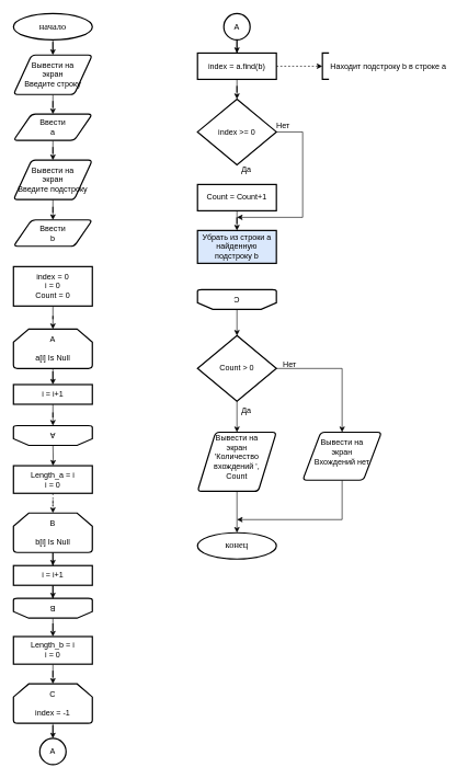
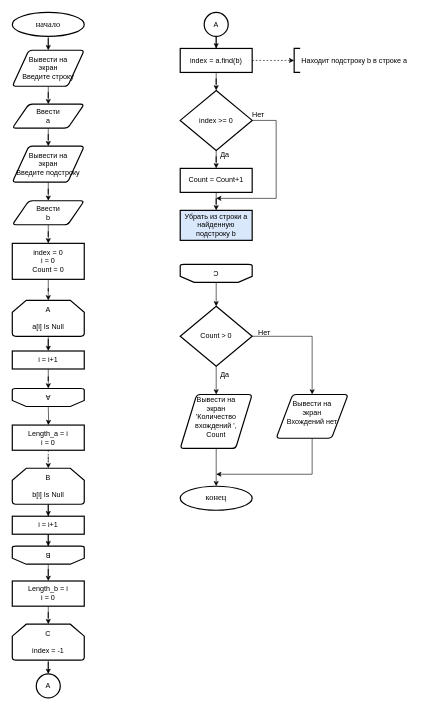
  <mxCell id="0" />
  <mxCell id="1" parent="0" />
  <mxCell id="2" style="edgeStyle=orthogonalEdgeStyle;rounded=0;orthogonalLoop=1;jettySize=auto;html=1;" edge="1" parent="1" source="3" target="5"><mxGeometry relative="1" as="geometry" /></mxCell>
  <mxCell id="3" value="&lt;font style=&quot;font-size: 14px;&quot; face=&quot;Times New Roman&quot;&gt;начало&lt;/font&gt;" style="strokeWidth=2;html=1;shape=mxgraph.flowchart.start_1;whiteSpace=wrap;" vertex="1" parent="1"><mxGeometry x="20" y="20" width="120" height="40" as="geometry" /></mxCell>
  <mxCell id="4" style="edgeStyle=orthogonalEdgeStyle;rounded=0;orthogonalLoop=1;jettySize=auto;html=1;" edge="1" parent="1" source="5" target="7"><mxGeometry relative="1" as="geometry" /></mxCell>
  <mxCell id="5" value="Вывести на&lt;br&gt;экран&lt;br&gt;Введите строку" style="shape=parallelogram;html=1;strokeWidth=2;perimeter=parallelogramPerimeter;whiteSpace=wrap;rounded=1;arcSize=12;size=0.23;" vertex="1" parent="1"><mxGeometry x="20" y="83" width="120" height="60" as="geometry" /></mxCell>
  <mxCell id="6" style="edgeStyle=orthogonalEdgeStyle;rounded=0;orthogonalLoop=1;jettySize=auto;html=1;" edge="1" parent="1" source="7" target="9"><mxGeometry relative="1" as="geometry" /></mxCell>
  <mxCell id="7" value="Ввести&lt;br&gt;a" style="shape=parallelogram;html=1;strokeWidth=2;perimeter=parallelogramPerimeter;whiteSpace=wrap;rounded=1;arcSize=12;size=0.23;" vertex="1" parent="1"><mxGeometry x="20" y="173" width="120" height="40" as="geometry" /></mxCell>
  <mxCell id="8" style="edgeStyle=orthogonalEdgeStyle;rounded=0;orthogonalLoop=1;jettySize=auto;html=1;" edge="1" parent="1" source="9" target="11"><mxGeometry relative="1" as="geometry" /></mxCell>
  <mxCell id="9" value="Вывести на&lt;br&gt;экран&lt;br&gt;Введите подстроку" style="shape=parallelogram;html=1;strokeWidth=2;perimeter=parallelogramPerimeter;whiteSpace=wrap;rounded=1;arcSize=12;size=0.23;" vertex="1" parent="1"><mxGeometry x="20" y="243" width="120" height="60" as="geometry" /></mxCell>
+ <mxCell id="10" style="edgeStyle=orthogonalEdgeStyle;rounded=0;orthogonalLoop=1;jettySize=auto;html=1;" edge="1" parent="1" source="11" target="13"><mxGeometry relative="1" as="geometry" /></mxCell>
  <mxCell id="11" value="Ввести&lt;br&gt;b" style="shape=parallelogram;html=1;strokeWidth=2;perimeter=parallelogramPerimeter;whiteSpace=wrap;rounded=1;arcSize=12;size=0.23;" vertex="1" parent="1"><mxGeometry x="20" y="334" width="120" height="40" as="geometry" /></mxCell>
  <mxCell id="12" style="edgeStyle=orthogonalEdgeStyle;rounded=0;orthogonalLoop=1;jettySize=auto;html=1;entryX=0.5;entryY=0;entryDx=0;entryDy=0;entryPerimeter=0;" edge="1" parent="1" source="13" target="15"><mxGeometry relative="1" as="geometry" /></mxCell>
  <mxCell id="13" value="index = 0&lt;br&gt;i = 0&lt;br&gt;Count = 0" style="rounded=1;whiteSpace=wrap;html=1;absoluteArcSize=1;arcSize=0;strokeWidth=2;" vertex="1" parent="1"><mxGeometry x="20" y="405" width="120" height="60" as="geometry" /></mxCell>
  <mxCell id="14" style="edgeStyle=orthogonalEdgeStyle;rounded=0;orthogonalLoop=1;jettySize=auto;html=1;entryX=0.5;entryY=0;entryDx=0;entryDy=0;" edge="1" parent="1" source="15" target="17"><mxGeometry relative="1" as="geometry" /></mxCell>
  <mxCell id="15" value="A&lt;br&gt;&lt;br&gt;a[i] Is Null" style="strokeWidth=2;html=1;shape=mxgraph.flowchart.loop_limit;whiteSpace=wrap;" vertex="1" parent="1"><mxGeometry x="20" y="500" width="120" height="60" as="geometry" /></mxCell>
  <mxCell id="16" style="edgeStyle=orthogonalEdgeStyle;rounded=0;orthogonalLoop=1;jettySize=auto;html=1;entryX=0.5;entryY=1;entryDx=0;entryDy=0;entryPerimeter=0;" edge="1" parent="1" source="17" target="18"><mxGeometry relative="1" as="geometry" /></mxCell>
  <mxCell id="17" value="i = i+1" style="rounded=1;whiteSpace=wrap;html=1;absoluteArcSize=1;arcSize=0;strokeWidth=2;" vertex="1" parent="1"><mxGeometry x="20" y="584.5" width="120" height="30" as="geometry" /></mxCell>
  <mxCell id="18" value="A" style="strokeWidth=2;html=1;shape=mxgraph.flowchart.loop_limit;whiteSpace=wrap;rotation=-180;" vertex="1" parent="1"><mxGeometry x="20" y="647" width="120" height="30" as="geometry" /></mxCell>
  <mxCell id="19" style="edgeStyle=orthogonalEdgeStyle;rounded=0;orthogonalLoop=1;jettySize=auto;html=1;" edge="1" parent="1" target="21"><mxGeometry relative="1" as="geometry"><mxPoint x="80" y="677" as="sourcePoint" /></mxGeometry></mxCell>
  <mxCell id="20" style="edgeStyle=orthogonalEdgeStyle;rounded=0;orthogonalLoop=1;jettySize=auto;html=1;entryX=0.5;entryY=0;entryDx=0;entryDy=0;entryPerimeter=0;dashed=1;" edge="1" parent="1" source="21" target="23"><mxGeometry relative="1" as="geometry" /></mxCell>
  <mxCell id="21" value="Length_a = i&lt;br&gt;i = 0" style="rounded=1;whiteSpace=wrap;html=1;absoluteArcSize=1;arcSize=0;strokeWidth=2;" vertex="1" parent="1"><mxGeometry x="20" y="708" width="120" height="42" as="geometry" /></mxCell>
  <mxCell id="22" style="edgeStyle=orthogonalEdgeStyle;rounded=0;orthogonalLoop=1;jettySize=auto;html=1;entryX=0.5;entryY=0;entryDx=0;entryDy=0;" edge="1" parent="1" source="23" target="25"><mxGeometry relative="1" as="geometry" /></mxCell>
  <mxCell id="23" value="B&lt;br&gt;&lt;br&gt;b[i] Is Null" style="strokeWidth=2;html=1;shape=mxgraph.flowchart.loop_limit;whiteSpace=wrap;" vertex="1" parent="1"><mxGeometry x="20" y="780" width="120" height="60" as="geometry" /></mxCell>
  <mxCell id="24" style="edgeStyle=orthogonalEdgeStyle;rounded=0;orthogonalLoop=1;jettySize=auto;html=1;entryX=0.5;entryY=1;entryDx=0;entryDy=0;entryPerimeter=0;" edge="1" parent="1" source="25" target="27"><mxGeometry relative="1" as="geometry" /></mxCell>
  <mxCell id="25" value="i = i+1" style="rounded=1;whiteSpace=wrap;html=1;absoluteArcSize=1;arcSize=0;strokeWidth=2;" vertex="1" parent="1"><mxGeometry x="20" y="860" width="120" height="30" as="geometry" /></mxCell>
  <mxCell id="26" style="edgeStyle=orthogonalEdgeStyle;rounded=0;orthogonalLoop=1;jettySize=auto;html=1;" edge="1" parent="1" source="27" target="29"><mxGeometry relative="1" as="geometry" /></mxCell>
  <mxCell id="27" value="B" style="strokeWidth=2;html=1;shape=mxgraph.flowchart.loop_limit;whiteSpace=wrap;rotation=-180;" vertex="1" parent="1"><mxGeometry x="20" y="910" width="120" height="30" as="geometry" /></mxCell>
  <mxCell id="28" style="edgeStyle=orthogonalEdgeStyle;rounded=0;orthogonalLoop=1;jettySize=auto;html=1;" edge="1" parent="1" source="29" target="31"><mxGeometry relative="1" as="geometry" /></mxCell>
  <mxCell id="29" value="Length_b = i&lt;br&gt;i = 0" style="rounded=1;whiteSpace=wrap;html=1;absoluteArcSize=1;arcSize=0;strokeWidth=2;" vertex="1" parent="1"><mxGeometry x="20" y="968" width="120" height="42" as="geometry" /></mxCell>
  <mxCell id="30" style="edgeStyle=orthogonalEdgeStyle;rounded=0;orthogonalLoop=1;jettySize=auto;html=1;" edge="1" parent="1" source="31" target="32"><mxGeometry relative="1" as="geometry" /></mxCell>
  <mxCell id="31" value="C&lt;br&gt;&lt;br&gt;index = -1" style="strokeWidth=2;html=1;shape=mxgraph.flowchart.loop_limit;whiteSpace=wrap;" vertex="1" parent="1"><mxGeometry x="20" y="1040" width="120" height="60" as="geometry" /></mxCell>
  <mxCell id="32" value="A" style="strokeWidth=2;html=1;shape=mxgraph.flowchart.start_2;whiteSpace=wrap;" vertex="1" parent="1"><mxGeometry x="60" y="1123" width="40" height="40" as="geometry" /></mxCell>
  <mxCell id="33" style="edgeStyle=orthogonalEdgeStyle;rounded=0;orthogonalLoop=1;jettySize=auto;html=1;" edge="1" parent="1" source="34" target="37"><mxGeometry relative="1" as="geometry" /></mxCell>
  <mxCell id="34" value="A" style="strokeWidth=2;html=1;shape=mxgraph.flowchart.start_2;whiteSpace=wrap;" vertex="1" parent="1"><mxGeometry x="340" y="20" width="40" height="40" as="geometry" /></mxCell>
  <mxCell id="35" style="edgeStyle=orthogonalEdgeStyle;rounded=0;orthogonalLoop=1;jettySize=auto;html=1;entryX=0;entryY=0.5;entryDx=0;entryDy=0;entryPerimeter=0;dashed=1;" edge="1" parent="1" source="37" target="38"><mxGeometry relative="1" as="geometry" /></mxCell>
  <mxCell id="36" style="edgeStyle=orthogonalEdgeStyle;rounded=0;orthogonalLoop=1;jettySize=auto;html=1;" edge="1" parent="1" source="37" target="42"><mxGeometry relative="1" as="geometry" /></mxCell>
  <mxCell id="37" value="index = a.find(b)" style="rounded=1;whiteSpace=wrap;html=1;absoluteArcSize=1;arcSize=0;strokeWidth=2;" vertex="1" parent="1"><mxGeometry x="300" y="80" width="120" height="40" as="geometry" /></mxCell>
  <mxCell id="38" value="" style="strokeWidth=2;html=1;shape=mxgraph.flowchart.annotation_1;align=left;pointerEvents=1;" vertex="1" parent="1"><mxGeometry x="490" y="80" width="10" height="40" as="geometry" /></mxCell>
  <mxCell id="39" value="Находит подстроку b в строке a" style="text;html=1;align=center;verticalAlign=middle;resizable=0;points=[];autosize=1;strokeColor=none;fillColor=none;" vertex="1" parent="1"><mxGeometry x="490" y="85" width="200" height="30" as="geometry" /></mxCell>
+ <mxCell id="40" style="edgeStyle=orthogonalEdgeStyle;rounded=0;orthogonalLoop=1;jettySize=auto;html=1;entryX=0.5;entryY=0;entryDx=0;entryDy=0;" edge="1" parent="1" source="42" target="44"><mxGeometry relative="1" as="geometry" /></mxCell>
  <mxCell id="41" style="edgeStyle=orthogonalEdgeStyle;rounded=0;orthogonalLoop=1;jettySize=auto;html=1;" edge="1" parent="1" source="42"><mxGeometry relative="1" as="geometry"><mxPoint x="360" y="330" as="targetPoint" /><Array as="points"><mxPoint x="460" y="200" /><mxPoint x="460" y="330" /></Array></mxGeometry></mxCell>
  <mxCell id="42" value="index &amp;gt;= 0" style="strokeWidth=2;html=1;shape=mxgraph.flowchart.decision;whiteSpace=wrap;" vertex="1" parent="1"><mxGeometry x="300" y="150" width="120" height="100" as="geometry" /></mxCell>
  <mxCell id="43" style="edgeStyle=orthogonalEdgeStyle;rounded=0;orthogonalLoop=1;jettySize=auto;html=1;" edge="1" parent="1" source="44" target="46"><mxGeometry relative="1" as="geometry" /></mxCell>
  <mxCell id="44" value="Count = Count+1" style="rounded=1;whiteSpace=wrap;html=1;absoluteArcSize=1;arcSize=0;strokeWidth=2;" vertex="1" parent="1"><mxGeometry x="300" y="280" width="120" height="40" as="geometry" /></mxCell>
  <mxCell id="45" value="Да" style="text;html=1;align=center;verticalAlign=middle;resizable=0;points=[];autosize=1;strokeColor=none;fillColor=none;" vertex="1" parent="1"><mxGeometry x="354" y="243" width="40" height="30" as="geometry" /></mxCell>
  <mxCell id="46" value="Убрать из строки a найденную подстроку b" style="rounded=1;whiteSpace=wrap;html=1;absoluteArcSize=1;arcSize=0;strokeWidth=2;fillColor=#dae8fc;" vertex="1" parent="1"><mxGeometry x="300" y="350" width="120" height="50" as="geometry" /></mxCell>
  <mxCell id="47" value="Нет" style="text;html=1;align=center;verticalAlign=middle;resizable=0;points=[];autosize=1;strokeColor=none;fillColor=none;" vertex="1" parent="1"><mxGeometry x="410" y="175" width="40" height="30" as="geometry" /></mxCell>
  <mxCell id="48" style="edgeStyle=orthogonalEdgeStyle;rounded=0;orthogonalLoop=1;jettySize=auto;html=1;" edge="1" parent="1" source="50" target="52"><mxGeometry relative="1" as="geometry" /></mxCell>
  <mxCell id="49" style="edgeStyle=orthogonalEdgeStyle;rounded=0;orthogonalLoop=1;jettySize=auto;html=1;entryX=0.5;entryY=0;entryDx=0;entryDy=0;" edge="1" parent="1" source="50" target="57"><mxGeometry relative="1" as="geometry" /></mxCell>
  <mxCell id="50" value="Count &amp;gt; 0" style="strokeWidth=2;html=1;shape=mxgraph.flowchart.decision;whiteSpace=wrap;" vertex="1" parent="1"><mxGeometry x="300" y="510" width="120" height="100" as="geometry" /></mxCell>
  <mxCell id="51" style="edgeStyle=orthogonalEdgeStyle;rounded=0;orthogonalLoop=1;jettySize=auto;html=1;" edge="1" parent="1" source="52" target="59"><mxGeometry relative="1" as="geometry" /></mxCell>
  <mxCell id="52" value="Вывести на&lt;br&gt;экран&lt;br&gt;'Количество вхождений ', &lt;br&gt;Count&lt;span style=&quot;color: rgba(0, 0, 0, 0); font-family: monospace; font-size: 0px; text-align: start;&quot;&gt;CmxGraphModel%3E%3Croot%3E%3CmxCell%20id%3D%220%22%2F%3E%3CmxCell%20id%3D%221%22%20parent%3D%220%22%2F%3E%3CmxCell%20id%3D%222%22%20value%3D%22%D0%92%D1%8B%D0%B2%D0%B5%D1%81%D1%82%D0%B8%20%D0%BD%D0%B0%26lt%3Bbr%26gt%3B%D1%8D%D0%BA%D1%80%D0%B0%D0%BD%26lt%3Bbr%26gt%3B%D0%92%D0%B2%D0%B5%D0%B4%D0%B8%D1%82%D0%B5%20%D0%BF%D0%BE%D0%B4%D1%81%D1%82%D1%80%D0%BE%D0%BA%D1%83%22%20style%3D%22shape%3Dparallelogram%3Bhtml%3D1%3BstrokeWidth%3D2%3Bperimeter%3DparallelogramPerimeter%3BwhiteSpace%3Dwrap%3Brounded%3D1%3BarcSize%3D12%3Bsize%3D0.23%3B%22%20vertex%3D%221%22%20parent%3D%221%22%3E%3CmxGeometry%20x%3D%2240%22%20y%3D%22243%22%20width%3D%22120%22%20height%3D%2260%22%20as%3D%22geometry%22%2F%3E%3C%2FmxCell%3E%3C%2Froot%3E%3C%2FmxGraphModel%3E&lt;/span&gt;&lt;br&gt;&lt;span style=&quot;color: rgba(0, 0, 0, 0); font-family: monospace; font-size: 0px; text-align: start;&quot;&gt;%3CmxGraphModel%3E%3Croot%3E%3CmxCell%20id%3D%220%22%2F%3E%3CmxCell%20id%3D%221%22%20parent%3D%220%22%2F%3E%3CmxCell%20id%3D%222%22%20value%3D%22%D0%92%D1%8B%D0%B2%D0%B5%D1%81%D1%82%D0%B8%20%D0%BD%D0%B0%26lt%3Bbr%26gt%3B%D1%8D%D0%BA%D1%80%D0%B0%D0%BD%26lt%3Bbr%26gt%3B%D0%92%D0%B2%D0%B5%D0%B4%D0%B8%D1%82%D0%B5%20%D0%BF%D0%BE%D0%B4%D1%81%D1%82%D1%80%D0%BE%D0%BA%D1%83%22%20style%3D%22shape%3Dparallelogram%3Bhtml%3D1%3BstrokeWidth%3D2%3Bperimeter%3DparallelogramPerimeter%3BwhiteSpace%3Dwrap%3Brounded%3D1%3BarcSize%3D12%3Bsize%3D0.23%3B%22%20vertex%3D%221%22%20parent%3D%221%22%3E%3CmxGeometry%20x%3D%2240%22%20y%3D%22243%22%20width%3D%22120%22%20height%3D%2260%22%20as%3D%22geometry%22%2F%3E%3C%2FmxCell%3E%3C%2Froot%3E%3C%2FmxGraphModel%3E&lt;/span&gt;" style="shape=parallelogram;html=1;strokeWidth=2;perimeter=parallelogramPerimeter;whiteSpace=wrap;rounded=1;arcSize=12;size=0.23;" vertex="1" parent="1"><mxGeometry x="300" y="657" width="120" height="90" as="geometry" /></mxCell>
  <mxCell id="53" value="Да" style="text;html=1;align=center;verticalAlign=middle;resizable=0;points=[];autosize=1;strokeColor=none;fillColor=none;" vertex="1" parent="1"><mxGeometry x="354" y="610" width="40" height="30" as="geometry" /></mxCell>
  <mxCell id="54" style="edgeStyle=orthogonalEdgeStyle;rounded=0;orthogonalLoop=1;jettySize=auto;html=1;" edge="1" parent="1" source="55" target="50"><mxGeometry relative="1" as="geometry" /></mxCell>
  <mxCell id="55" value="C" style="strokeWidth=2;html=1;shape=mxgraph.flowchart.loop_limit;whiteSpace=wrap;rotation=-180;" vertex="1" parent="1"><mxGeometry x="300" y="440" width="120" height="30" as="geometry" /></mxCell>
  <mxCell id="56" style="edgeStyle=orthogonalEdgeStyle;rounded=0;orthogonalLoop=1;jettySize=auto;html=1;" edge="1" parent="1" source="57"><mxGeometry relative="1" as="geometry"><mxPoint x="360" y="790" as="targetPoint" /><Array as="points"><mxPoint x="520" y="790" /></Array></mxGeometry></mxCell>
  <mxCell id="57" value="Вывести на&lt;br&gt;экран&lt;br&gt;&lt;div style=&quot;text-align: center;&quot;&gt;&lt;span style=&quot;text-align: start; background-color: initial;&quot;&gt;Вхождений нет&lt;/span&gt;&lt;span style=&quot;color: rgba(0, 0, 0, 0); font-family: monospace; font-size: 0px; text-align: start; background-color: initial;&quot;&gt;CmxGraphModel%3E%3Croot%3E%3CmxCell%20id%3D%220%22%2F%3E%3CmxCell%20id%3D%221%22%20parent%3D%220%22%2F%3E%3CmxCell%20id%3D%222%22%20value%3D%22%D0%92%D1%8B%D0%B2%D0%B5%D1%81%D1%82%D0%B8%20%D0%BD%D0%B0%26lt%3Bbr%26gt%3B%D1%8D%D0%BA%D1%80%D0%B0%D0%BD%26lt%3Bbr%26gt%3B%D0%92%D0%B2%D0%B5%D0%B4%D0%B8%D1%82%D0%B5%20%D0%BF%D0%BE%D0%B4%D1%81%D1%82%D1%80%D0%BE%D0%BA%D1%83%22%20style%3D%22shape%3Dparallelogram%3Bhtml%3D1%3BstrokeWidth%3D2%3Bperimeter%3DparallelogramPerimeter%3BwhiteSpace%3Dwrap%3Brounded%3D1%3BarcSize%3D12%3Bsize%3D0.23%3B%22%20vertex%3D%221%22%20parent%3D%221%22%3E%3CmxGeometry%20x%3D%2240%22%20y%3D%22243%22%20width%3D%22120%22%20height%3D%2260%22%20as%3D%22geometry%22%2F%3E%3C%2FmxCell%3E%3C%2Froot%3E%3C%2FmxGraphModel%3E&lt;/span&gt;&lt;/div&gt;&lt;span style=&quot;color: rgba(0, 0, 0, 0); font-family: monospace; font-size: 0px; text-align: start;&quot;&gt;%3CmxGraphModel%3E%3Croot%3E%3CmxCell%20id%3D%220%22%2F%3E%3CmxCell%20id%3D%221%22%20parent%3D%220%22%2F%3E%3CmxCell%20id%3D%222%22%20value%3D%22%D0%92%D1%8B%D0%B2%D0%B5%D1%81%D1%82%D0%B8%20%D0%BD%D0%B0%26lt%3Bbr%26gt%3B%D1%8D%D0%BA%D1%80%D0%B0%D0%BD%26lt%3Bbr%26gt%3B%D0%92%D0%B2%D0%B5%D0%B4%D0%B8%D1%82%D0%B5%20%D0%BF%D0%BE%D0%B4%D1%81%D1%82%D1%80%D0%BE%D0%BA%D1%83%22%20style%3D%22shape%3Dparallelogram%3Bhtml%3D1%3BstrokeWidth%3D2%3Bperimeter%3DparallelogramPerimeter%3BwhiteSpace%3Dwrap%3Brounded%3D1%3BarcSize%3D12%3Bsize%3D0.23%3B%22%20vertex%3D%221%22%20parent%3D%221%22%3E%3CmxGeometry%20x%3D%2240%22%20y%3D%22243%22%20width%3D%22120%22%20height%3D%2260%22%20as%3D%22geometry%22%2F%3E%3C%2FmxCell%3E%3C%2Froot%3E%3C%2FmxGraphModel%3&lt;/span&gt;" style="shape=parallelogram;html=1;strokeWidth=2;perimeter=parallelogramPerimeter;whiteSpace=wrap;rounded=1;arcSize=12;size=0.23;" vertex="1" parent="1"><mxGeometry x="460" y="657" width="120" height="73" as="geometry" /></mxCell>
  <mxCell id="58" value="Нет" style="text;html=1;align=center;verticalAlign=middle;resizable=0;points=[];autosize=1;strokeColor=none;fillColor=none;" vertex="1" parent="1"><mxGeometry x="420" y="540" width="40" height="30" as="geometry" /></mxCell>
  <mxCell id="59" value="&lt;font style=&quot;font-size: 14px;&quot; face=&quot;Times New Roman&quot;&gt;конец&lt;/font&gt;" style="strokeWidth=2;html=1;shape=mxgraph.flowchart.start_1;whiteSpace=wrap;" vertex="1" parent="1"><mxGeometry x="300" y="810" width="120" height="40" as="geometry" /></mxCell>
